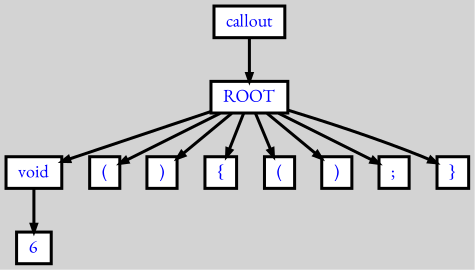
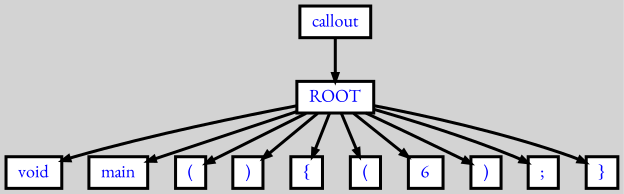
  digraph {
    bgcolor=lightgrey
    fontname="EB Garamond"
    ordering=out
    ranksep=.4
    node [color=black fillcolor=white fixedsize=false fontcolor=blue fontname="EB Garamond" fontsize=12 shape=box style="filled, solid, bold"]
    edge [arrowsize=.5 color=black fontname="EB Garamond" style=bold]
    n1 [height=.25 label=ROOT width=.25]
    n2 [height=.25 label=void width=.25]
+   n3 [height=.25 label=main width=.25]
    n4 [height=.25 label="(" width=.25]
    n5 [height=.25 label=")" width=.25]
    n6 [height=.25 label="{" width=.25]
    n7 [height=.25 label="(" width=.25]
    n8 [height=.25 label=6 width=.25]
    n9 [height=.25 label=")" width=.25]
    n10 [height=.25 label=";" width=.25]
    n11 [height=.25 label="}" width=.25]
    n12 [height=.25 label=callout width=.25]
    n1 -> n2
+   n1 -> n3
    n1 -> n4
    n1 -> n5
    n1 -> n6
    n1 -> n7
-   n2 -> n8
+   n1 -> n8
    n1 -> n9
    n1 -> n10
    n1 -> n11
    n12 -> n1
  }
